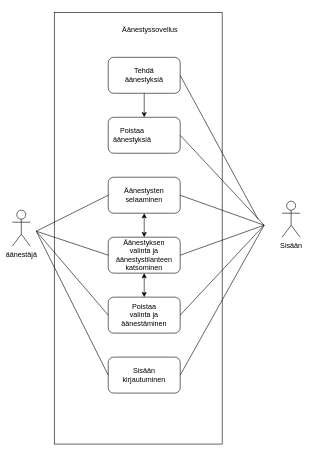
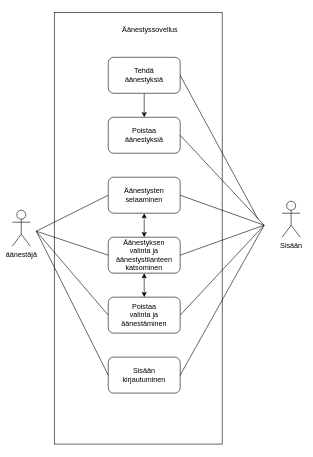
  <mxCell id="0" />
  <mxCell id="1" parent="0" />
  <mxCell id="2" value="Sisään" style="shape=umlActor;verticalLabelPosition=bottom;verticalAlign=top;html=1;outlineConnect=0;" vertex="1" parent="1"><mxGeometry x="470" y="335" width="30" height="60" as="geometry" /></mxCell>
  <mxCell id="3" value="äänestäjä" style="shape=umlActor;verticalLabelPosition=bottom;verticalAlign=top;html=1;outlineConnect=0;" vertex="1" parent="1"><mxGeometry x="20" y="350" width="30" height="60" as="geometry" /></mxCell>
  <mxCell id="4" value="" style="rounded=0;whiteSpace=wrap;html=1;" vertex="1" parent="1"><mxGeometry x="90" y="20" width="280" height="720" as="geometry" /></mxCell>
  <mxCell id="5" value="Äänestyssovellus" style="text;html=1;strokeColor=none;fillColor=none;align=center;verticalAlign=middle;whiteSpace=wrap;rounded=0;" vertex="1" parent="1"><mxGeometry x="140" y="35" width="220" height="30" as="geometry" /></mxCell>
  <mxCell id="6" value="" style="rounded=1;whiteSpace=wrap;html=1;" vertex="1" parent="1"><mxGeometry x="180" y="95" width="120" height="60" as="geometry" /></mxCell>
  <mxCell id="7" value="" style="rounded=1;whiteSpace=wrap;html=1;" vertex="1" parent="1"><mxGeometry x="180" y="195" width="120" height="60" as="geometry" /></mxCell>
  <mxCell id="8" value="" style="rounded=1;whiteSpace=wrap;html=1;" vertex="1" parent="1"><mxGeometry x="180" y="295" width="120" height="60" as="geometry" /></mxCell>
  <mxCell id="9" value="" style="rounded=1;whiteSpace=wrap;html=1;" vertex="1" parent="1"><mxGeometry x="180" y="395" width="120" height="60" as="geometry" /></mxCell>
  <mxCell id="10" value="" style="rounded=1;whiteSpace=wrap;html=1;" vertex="1" parent="1"><mxGeometry x="180" y="495" width="120" height="60" as="geometry" /></mxCell>
  <mxCell id="11" value="Tehdä äänestyksiä" style="text;html=1;strokeColor=none;fillColor=none;align=center;verticalAlign=middle;whiteSpace=wrap;rounded=0;" vertex="1" parent="1"><mxGeometry x="210" y="110" width="60" height="30" as="geometry" /></mxCell>
- <mxCell id="12" value="Poistaa äänestyksiä" style="text;html=1;strokeColor=none;fillColor=none;align=center;verticalAlign=middle;whiteSpace=wrap;rounded=0;" vertex="1" parent="1"><mxGeometry x="190" y="210" width="60" height="30" as="geometry" /></mxCell>
+ <mxCell id="12" value="Poistaa äänestyksiä" style="text;html=1;strokeColor=none;fillColor=none;align=center;verticalAlign=middle;whiteSpace=wrap;rounded=0;" vertex="1" parent="1"><mxGeometry x="210" y="210" width="60" height="30" as="geometry" /></mxCell>
  <mxCell id="13" value="Poistaa valinta ja äänestäminen" style="text;html=1;strokeColor=none;fillColor=none;align=center;verticalAlign=middle;whiteSpace=wrap;rounded=0;" vertex="1" parent="1"><mxGeometry x="210" y="510" width="60" height="30" as="geometry" /></mxCell>
  <mxCell id="14" value="Äänestyksen valinta ja äänestystilanteen katsominen" style="text;html=1;strokeColor=none;fillColor=none;align=center;verticalAlign=middle;whiteSpace=wrap;rounded=0;" vertex="1" parent="1"><mxGeometry x="210" y="410" width="60" height="30" as="geometry" /></mxCell>
  <mxCell id="15" value="Äänestysten selaaminen" style="text;html=1;strokeColor=none;fillColor=none;align=center;verticalAlign=middle;whiteSpace=wrap;rounded=0;" vertex="1" parent="1"><mxGeometry x="210" y="310" width="60" height="30" as="geometry" /></mxCell>
  <mxCell id="16" value="" style="rounded=1;whiteSpace=wrap;html=1;" vertex="1" parent="1"><mxGeometry x="180" y="595" width="120" height="60" as="geometry" /></mxCell>
  <mxCell id="17" value="Sisään kirjautuminen" style="text;html=1;strokeColor=none;fillColor=none;align=center;verticalAlign=middle;whiteSpace=wrap;rounded=0;" vertex="1" parent="1"><mxGeometry x="210" y="610" width="60" height="30" as="geometry" /></mxCell>
  <mxCell id="18" value="" style="endArrow=none;html=1;rounded=0;entryX=1;entryY=0.5;entryDx=0;entryDy=0;" edge="1" parent="1" target="6"><mxGeometry width="50" height="50" relative="1" as="geometry"><mxPoint x="430" y="365" as="sourcePoint" /><mxPoint x="190" y="115" as="targetPoint" /></mxGeometry></mxCell>
  <mxCell id="19" style="edgeStyle=none;rounded=0;orthogonalLoop=1;jettySize=auto;html=1;exitX=0;exitY=0.5;exitDx=0;exitDy=0;" edge="1" parent="1" source="6" target="6"><mxGeometry relative="1" as="geometry" /></mxCell>
  <mxCell id="20" value="" style="endArrow=none;html=1;rounded=0;entryX=1;entryY=0.5;entryDx=0;entryDy=0;" edge="1" parent="1" target="7"><mxGeometry width="50" height="50" relative="1" as="geometry"><mxPoint x="440" y="375" as="sourcePoint" /><mxPoint x="540" y="355" as="targetPoint" /></mxGeometry></mxCell>
  <mxCell id="21" value="" style="endArrow=none;html=1;rounded=0;entryX=0;entryY=0.5;entryDx=0;entryDy=0;" edge="1" parent="1" target="8"><mxGeometry width="50" height="50" relative="1" as="geometry"><mxPoint x="60" y="385" as="sourcePoint" /><mxPoint x="540" y="355" as="targetPoint" /></mxGeometry></mxCell>
  <mxCell id="22" value="" style="endArrow=none;html=1;rounded=0;entryX=0;entryY=0.5;entryDx=0;entryDy=0;" edge="1" parent="1" target="9"><mxGeometry width="50" height="50" relative="1" as="geometry"><mxPoint x="60" y="385" as="sourcePoint" /><mxPoint x="540" y="355" as="targetPoint" /></mxGeometry></mxCell>
  <mxCell id="23" value="" style="endArrow=none;html=1;rounded=0;entryX=0;entryY=0.5;entryDx=0;entryDy=0;" edge="1" parent="1" target="10"><mxGeometry width="50" height="50" relative="1" as="geometry"><mxPoint x="60" y="385" as="sourcePoint" /><mxPoint x="540" y="355" as="targetPoint" /></mxGeometry></mxCell>
  <mxCell id="24" value="" style="endArrow=none;html=1;rounded=0;entryX=1;entryY=0.5;entryDx=0;entryDy=0;" edge="1" parent="1" target="8"><mxGeometry width="50" height="50" relative="1" as="geometry"><mxPoint x="440" y="375" as="sourcePoint" /><mxPoint x="540" y="355" as="targetPoint" /></mxGeometry></mxCell>
  <mxCell id="25" value="" style="endArrow=none;html=1;rounded=0;entryX=1;entryY=0.5;entryDx=0;entryDy=0;" edge="1" parent="1" target="9"><mxGeometry width="50" height="50" relative="1" as="geometry"><mxPoint x="440" y="375" as="sourcePoint" /><mxPoint x="540" y="355" as="targetPoint" /></mxGeometry></mxCell>
  <mxCell id="26" value="" style="endArrow=none;html=1;rounded=0;entryX=1;entryY=0.5;entryDx=0;entryDy=0;" edge="1" parent="1" target="10"><mxGeometry width="50" height="50" relative="1" as="geometry"><mxPoint x="440" y="375" as="sourcePoint" /><mxPoint x="540" y="355" as="targetPoint" /></mxGeometry></mxCell>
  <mxCell id="27" value="" style="endArrow=none;html=1;rounded=0;exitX=1;exitY=0.5;exitDx=0;exitDy=0;" edge="1" parent="1" source="16"><mxGeometry width="50" height="50" relative="1" as="geometry"><mxPoint x="440" y="605" as="sourcePoint" /><mxPoint x="440" y="375" as="targetPoint" /></mxGeometry></mxCell>
  <mxCell id="28" value="" style="endArrow=none;html=1;rounded=0;entryX=0;entryY=0.5;entryDx=0;entryDy=0;" edge="1" parent="1" target="16"><mxGeometry width="50" height="50" relative="1" as="geometry"><mxPoint x="60" y="385" as="sourcePoint" /><mxPoint x="540" y="355" as="targetPoint" /></mxGeometry></mxCell>
  <mxCell id="29" value="" style="endArrow=classic;html=1;rounded=0;exitX=0.5;exitY=1;exitDx=0;exitDy=0;entryX=0.5;entryY=0;entryDx=0;entryDy=0;" edge="1" parent="1" source="6" target="7"><mxGeometry width="50" height="50" relative="1" as="geometry"><mxPoint x="450" y="140" as="sourcePoint" /><mxPoint x="500" y="90" as="targetPoint" /></mxGeometry></mxCell>
  <mxCell id="30" value="" style="endArrow=classic;startArrow=classic;html=1;rounded=0;exitX=0.5;exitY=0;exitDx=0;exitDy=0;" edge="1" parent="1" source="9"><mxGeometry width="50" height="50" relative="1" as="geometry"><mxPoint x="190" y="405" as="sourcePoint" /><mxPoint x="240" y="355" as="targetPoint" /></mxGeometry></mxCell>
  <mxCell id="31" value="" style="endArrow=classic;startArrow=classic;html=1;rounded=0;exitX=0.5;exitY=0;exitDx=0;exitDy=0;" edge="1" parent="1" source="10"><mxGeometry width="50" height="50" relative="1" as="geometry"><mxPoint x="190" y="505" as="sourcePoint" /><mxPoint x="240" y="455" as="targetPoint" /></mxGeometry></mxCell>
